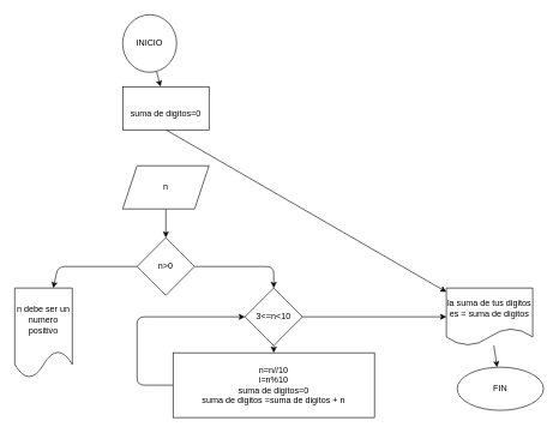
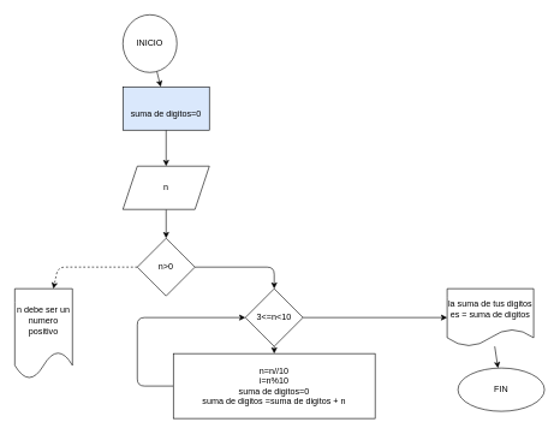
  <mxCell id="0" />
  <mxCell id="1" parent="0" />
  <mxCell id="2" value="" style="edgeStyle=none;html=1;" edge="1" parent="1" source="3" target="16"><mxGeometry relative="1" as="geometry" /></mxCell>
  <mxCell id="3" value="INICIO" style="ellipse;whiteSpace=wrap;html=1;" vertex="1" parent="1"><mxGeometry x="170" y="20" width="75" height="80" as="geometry" /></mxCell>
  <mxCell id="4" value="" style="edgeStyle=none;html=1;" edge="1" parent="1" source="5" target="8"><mxGeometry relative="1" as="geometry"><mxPoint x="230" y="320" as="targetPoint" /></mxGeometry></mxCell>
  <mxCell id="5" value="n" style="shape=parallelogram;perimeter=parallelogramPerimeter;whiteSpace=wrap;html=1;fixedSize=1;" vertex="1" parent="1"><mxGeometry x="170" y="230" width="120" height="60" as="geometry" /></mxCell>
- <mxCell id="6" value="" style="edgeStyle=none;html=1;" edge="1" parent="1" source="8" target="9"><mxGeometry relative="1" as="geometry"><Array as="points"><mxPoint x="80" y="370" /></Array></mxGeometry></mxCell>
+ <mxCell id="6" value="" style="edgeStyle=none;html=1;dashed=1;" edge="1" parent="1" source="8" target="9"><mxGeometry relative="1" as="geometry"><Array as="points"><mxPoint x="80" y="370" /></Array></mxGeometry></mxCell>
  <mxCell id="7" value="" style="edgeStyle=none;html=1;" edge="1" parent="1" source="8" target="12"><mxGeometry relative="1" as="geometry"><mxPoint x="380" y="400" as="targetPoint" /><Array as="points"><mxPoint x="380" y="370" /></Array></mxGeometry></mxCell>
  <mxCell id="8" value="n&amp;gt;0" style="rhombus;whiteSpace=wrap;html=1;" vertex="1" parent="1"><mxGeometry x="190" y="330" width="80" height="80" as="geometry" /></mxCell>
  <mxCell id="9" value="n debe ser un numero positivo" style="shape=document;whiteSpace=wrap;html=1;boundedLbl=1;" vertex="1" parent="1"><mxGeometry x="20" y="400" width="80" height="125" as="geometry" /></mxCell>
  <mxCell id="10" value="" style="edgeStyle=none;html=1;" edge="1" parent="1" source="12" target="14"><mxGeometry relative="1" as="geometry" /></mxCell>
  <mxCell id="11" value="" style="edgeStyle=none;html=1;" edge="1" parent="1" source="12" target="18"><mxGeometry relative="1" as="geometry" /></mxCell>
  <mxCell id="12" value="3&amp;lt;=n&amp;lt;10" style="rhombus;whiteSpace=wrap;html=1;" vertex="1" parent="1"><mxGeometry x="340" y="400" width="80" height="80" as="geometry" /></mxCell>
  <mxCell id="13" style="edgeStyle=none;html=1;exitX=0;exitY=0.5;exitDx=0;exitDy=0;entryX=0;entryY=0.5;entryDx=0;entryDy=0;" edge="1" parent="1" source="14" target="12"><mxGeometry relative="1" as="geometry"><Array as="points"><mxPoint x="190" y="535" /><mxPoint x="190" y="440" /></Array></mxGeometry></mxCell>
  <mxCell id="14" value="n=n//10&lt;br&gt;i=n%10&lt;br&gt;suma de digitos=0&lt;br&gt;suma de digitos =suma de digitos + n" style="whiteSpace=wrap;html=1;" vertex="1" parent="1"><mxGeometry x="240" y="490" width="280" height="90" as="geometry" /></mxCell>
- <mxCell id="15" style="edgeStyle=none;html=1;exitX=0.5;exitY=1;exitDx=0;exitDy=0;" edge="1" parent="1" source="16" target="18"><mxGeometry relative="1" as="geometry" /></mxCell>
- <mxCell id="16" value="&lt;br&gt;suma de digitos=0" style="whiteSpace=wrap;html=1;" vertex="1" parent="1"><mxGeometry x="170" y="120" width="120" height="60" as="geometry" /></mxCell>
+ <mxCell id="15" style="edgeStyle=none;html=1;exitX=0.5;exitY=1;exitDx=0;exitDy=0;" edge="1" parent="1" source="16" target="5"><mxGeometry relative="1" as="geometry" /></mxCell>
+ <mxCell id="16" value="&lt;br&gt;suma de digitos=0" style="whiteSpace=wrap;html=1;fillColor=#dae8fc;" vertex="1" parent="1"><mxGeometry x="170" y="120" width="120" height="60" as="geometry" /></mxCell>
  <mxCell id="17" value="" style="edgeStyle=none;html=1;" edge="1" parent="1" source="18" target="19"><mxGeometry relative="1" as="geometry" /></mxCell>
  <mxCell id="18" value="la suma de tus digitos es = suma de digitos" style="shape=document;whiteSpace=wrap;html=1;boundedLbl=1;" vertex="1" parent="1"><mxGeometry x="620" y="400" width="120" height="80" as="geometry" /></mxCell>
  <mxCell id="19" value="FIN" style="ellipse;whiteSpace=wrap;html=1;" vertex="1" parent="1"><mxGeometry x="635" y="510" width="120" height="60" as="geometry" /></mxCell>
